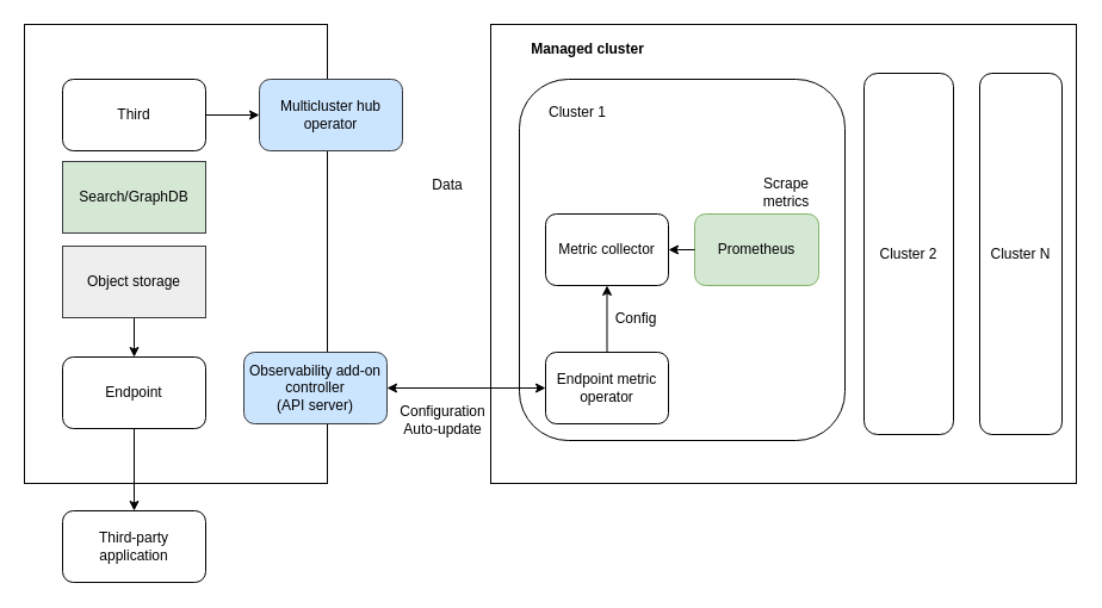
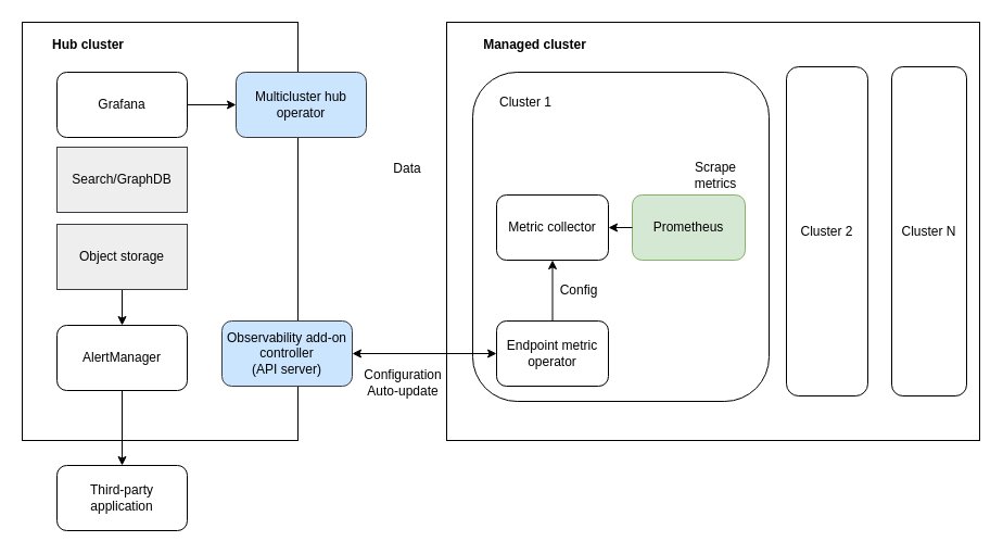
  <mxCell id="0" />
  <mxCell id="1" parent="0" />
  <mxCell id="2" value="" style="rounded=0;whiteSpace=wrap;html=1;" vertex="1" parent="1"><mxGeometry x="411" y="20" width="491" height="385" as="geometry" /></mxCell>
  <mxCell id="3" value="" style="rounded=1;whiteSpace=wrap;html=1;" vertex="1" parent="1"><mxGeometry x="435" y="66" width="273" height="303" as="geometry" /></mxCell>
  <mxCell id="4" value="Cluster 2" style="rounded=1;whiteSpace=wrap;html=1;" vertex="1" parent="1"><mxGeometry x="724" y="61" width="75" height="303" as="geometry" /></mxCell>
  <mxCell id="5" value="Cluster N" style="rounded=1;whiteSpace=wrap;html=1;" vertex="1" parent="1"><mxGeometry x="821" y="61" width="69" height="303" as="geometry" /></mxCell>
  <mxCell id="6" value="" style="edgeStyle=orthogonalEdgeStyle;rounded=0;orthogonalLoop=1;jettySize=auto;html=1;" edge="1" parent="1" source="7" target="8"><mxGeometry relative="1" as="geometry" /></mxCell>
  <mxCell id="7" value="Endpoint metric operator" style="rounded=1;whiteSpace=wrap;html=1;" vertex="1" parent="1"><mxGeometry x="457" y="295" width="103" height="60" as="geometry" /></mxCell>
  <mxCell id="8" value="Metric collector" style="rounded=1;whiteSpace=wrap;html=1;" vertex="1" parent="1"><mxGeometry x="457" y="179" width="103" height="60" as="geometry" /></mxCell>
  <mxCell id="9" value="Prometheus" style="rounded=1;whiteSpace=wrap;html=1;fillColor=#d5e8d4;strokeColor=#82b366;" vertex="1" parent="1"><mxGeometry x="582" y="179" width="104" height="60" as="geometry" /></mxCell>
  <mxCell id="10" value="" style="rounded=0;whiteSpace=wrap;html=1;" vertex="1" parent="1"><mxGeometry x="20" y="20" width="254" height="385" as="geometry" /></mxCell>
  <mxCell id="11" style="edgeStyle=orthogonalEdgeStyle;rounded=0;orthogonalLoop=1;jettySize=auto;html=1;entryX=0;entryY=0.5;entryDx=0;entryDy=0;" edge="1" parent="1" source="12" target="13"><mxGeometry relative="1" as="geometry" /></mxCell>
- <mxCell id="12" value="Third" style="rounded=1;whiteSpace=wrap;html=1;" vertex="1" parent="1"><mxGeometry x="52" y="66" width="120" height="60" as="geometry" /></mxCell>
+ <mxCell id="12" value="Grafana" style="rounded=1;whiteSpace=wrap;html=1;" vertex="1" parent="1"><mxGeometry x="52" y="66" width="120" height="60" as="geometry" /></mxCell>
  <mxCell id="13" value="Multicluster hub operator" style="rounded=1;whiteSpace=wrap;html=1;fillColor=#cce5ff;strokeColor=#36393d;" vertex="1" parent="1"><mxGeometry x="217" y="66" width="120" height="60" as="geometry" /></mxCell>
- <mxCell id="14" value="Search/GraphDB" style="rounded=0;whiteSpace=wrap;html=1;fillColor=#d5e8d4;strokeColor=#36393d;" vertex="1" parent="1"><mxGeometry x="52" y="135" width="120" height="60" as="geometry" /></mxCell>
+ <mxCell id="14" value="Search/GraphDB" style="rounded=0;whiteSpace=wrap;html=1;fillColor=#eeeeee;strokeColor=#36393d;" vertex="1" parent="1"><mxGeometry x="52" y="135" width="120" height="60" as="geometry" /></mxCell>
  <mxCell id="15" style="edgeStyle=orthogonalEdgeStyle;rounded=0;orthogonalLoop=1;jettySize=auto;html=1;entryX=0.5;entryY=0;entryDx=0;entryDy=0;" edge="1" parent="1" source="16" target="18"><mxGeometry relative="1" as="geometry" /></mxCell>
  <mxCell id="16" value="Object storage" style="rounded=0;whiteSpace=wrap;html=1;fillColor=#eeeeee;strokeColor=#36393d;" vertex="1" parent="1"><mxGeometry x="52" y="206" width="120" height="60" as="geometry" /></mxCell>
  <mxCell id="17" style="edgeStyle=orthogonalEdgeStyle;rounded=0;orthogonalLoop=1;jettySize=auto;html=1;entryX=0.5;entryY=0;entryDx=0;entryDy=0;" edge="1" parent="1" source="18" target="19"><mxGeometry relative="1" as="geometry" /></mxCell>
- <mxCell id="18" value="Endpoint" style="rounded=1;whiteSpace=wrap;html=1;" vertex="1" parent="1"><mxGeometry x="52" y="299" width="120" height="60" as="geometry" /></mxCell>
+ <mxCell id="18" value="AlertManager" style="rounded=1;whiteSpace=wrap;html=1;" vertex="1" parent="1"><mxGeometry x="52" y="299" width="120" height="60" as="geometry" /></mxCell>
  <mxCell id="19" value="Third-party application" style="rounded=1;whiteSpace=wrap;html=1;" vertex="1" parent="1"><mxGeometry x="52" y="428" width="120" height="60" as="geometry" /></mxCell>
+ <mxCell id="20" value="&lt;b&gt;Hub cluster&lt;/b&gt;" style="text;html=1;strokeColor=none;fillColor=none;align=center;verticalAlign=middle;whiteSpace=wrap;rounded=0;" vertex="1" parent="1"><mxGeometry x="35" y="26" width="92" height="30" as="geometry" /></mxCell>
  <mxCell id="21" value="Observability add-on controller&lt;br&gt;(API server)" style="rounded=1;whiteSpace=wrap;html=1;fillColor=#cce5ff;strokeColor=#36393d;" vertex="1" parent="1"><mxGeometry x="204" y="295" width="120" height="60" as="geometry" /></mxCell>
  <mxCell id="22" value="Cluster 1" style="text;html=1;strokeColor=none;fillColor=none;align=center;verticalAlign=middle;whiteSpace=wrap;rounded=0;" vertex="1" parent="1"><mxGeometry x="454" y="79" width="60" height="30" as="geometry" /></mxCell>
  <mxCell id="23" value="&lt;b&gt;Managed cluster&lt;/b&gt;" style="text;html=1;strokeColor=none;fillColor=none;align=center;verticalAlign=middle;whiteSpace=wrap;rounded=0;" vertex="1" parent="1"><mxGeometry x="435" y="26" width="115" height="30" as="geometry" /></mxCell>
  <mxCell id="24" value="Scrape metrics" style="text;html=1;strokeColor=none;fillColor=none;align=center;verticalAlign=middle;whiteSpace=wrap;rounded=0;" vertex="1" parent="1"><mxGeometry x="629" y="146" width="60" height="30" as="geometry" /></mxCell>
  <mxCell id="25" value="" style="endArrow=classic;html=1;rounded=0;exitX=0;exitY=0.5;exitDx=0;exitDy=0;" edge="1" parent="1" source="9" target="8"><mxGeometry width="50" height="50" relative="1" as="geometry"><mxPoint x="574" y="327" as="sourcePoint" /><mxPoint x="624" y="277" as="targetPoint" /></mxGeometry></mxCell>
  <mxCell id="26" value="Data" style="text;html=1;strokeColor=none;fillColor=none;align=center;verticalAlign=middle;whiteSpace=wrap;rounded=0;" vertex="1" parent="1"><mxGeometry x="345" y="140" width="60" height="30" as="geometry" /></mxCell>
  <mxCell id="27" value="" style="endArrow=classic;startArrow=classic;html=1;rounded=0;exitX=1;exitY=0.5;exitDx=0;exitDy=0;entryX=0;entryY=0.5;entryDx=0;entryDy=0;" edge="1" parent="1" source="21" target="7"><mxGeometry width="50" height="50" relative="1" as="geometry"><mxPoint x="376" y="348" as="sourcePoint" /><mxPoint x="426" y="298" as="targetPoint" /></mxGeometry></mxCell>
  <mxCell id="28" value="Configuration&lt;br&gt;Auto-update" style="text;html=1;strokeColor=none;fillColor=none;align=center;verticalAlign=middle;whiteSpace=wrap;rounded=0;" vertex="1" parent="1"><mxGeometry x="341" y="337" width="60" height="30" as="geometry" /></mxCell>
  <mxCell id="29" value="Config" style="text;html=1;strokeColor=none;fillColor=none;align=center;verticalAlign=middle;whiteSpace=wrap;rounded=0;" vertex="1" parent="1"><mxGeometry x="503" y="252" width="60" height="30" as="geometry" /></mxCell>
